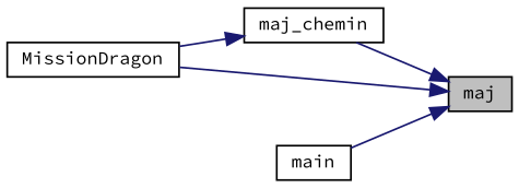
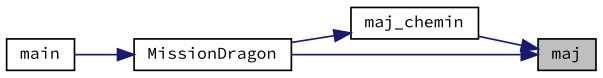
  digraph {
    fontname="Source Code Pro"
    rankdir=RL
    node [color=black fillcolor=white fontname="Source Code Pro" fontsize=10 shape=record style=filled]
    edge [color=midnightblue dir=back fontname="Source Code Pro" fontsize=10 labelfontname=Helvetica labelfontsize=10 style=solid]
    n1 [fillcolor=grey75 fontcolor=black height=0.2 label=maj width=0.4]
    n2 [height=0.2 label=maj_chemin width=0.4]
    n3 [height=0.2 label=MissionDragon width=0.4]
    n4 [height=0.2 label=main width=0.4]
    n1 -> n2
    n1 -> n3
    n2 -> n3
-   n1 -> n4
+   n3 -> n4
  }
